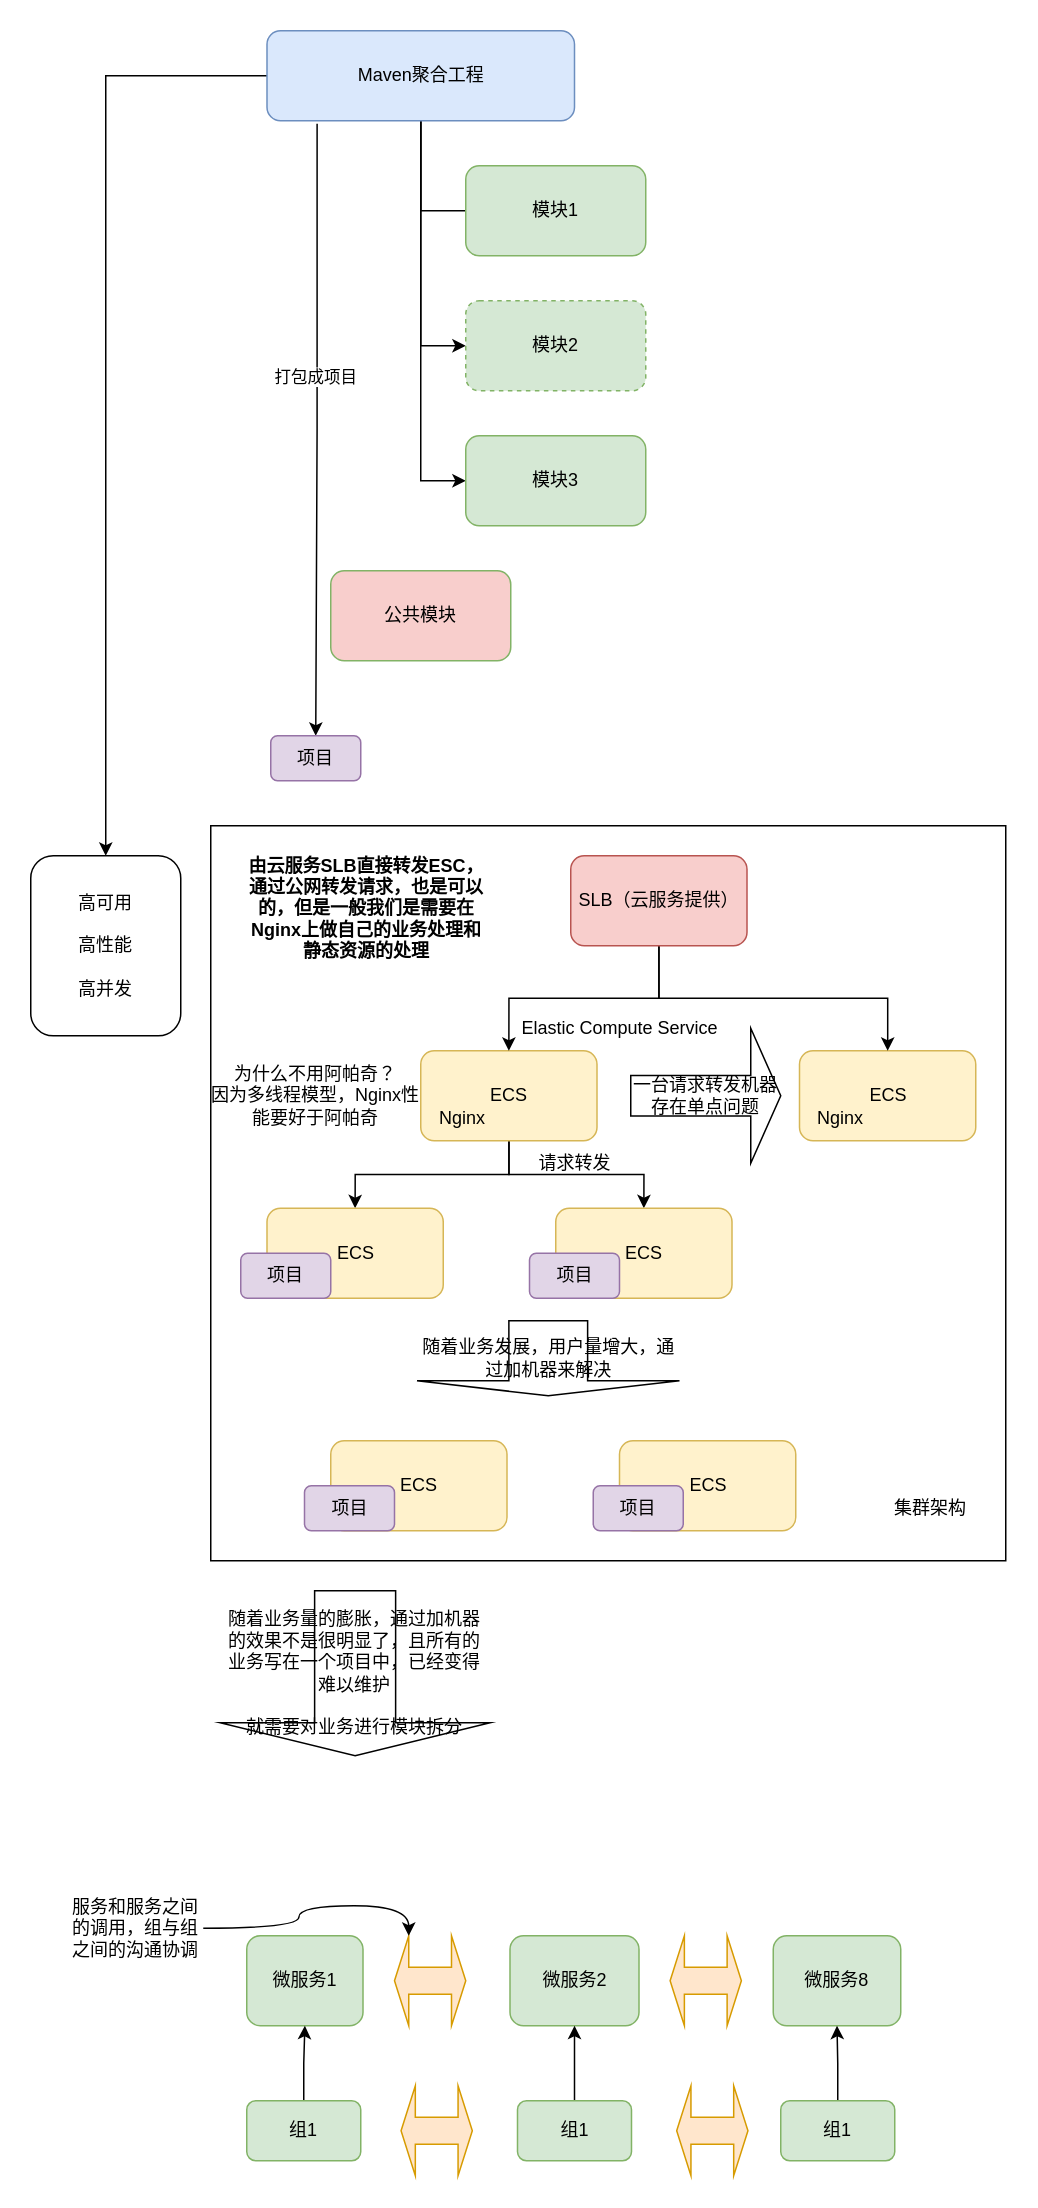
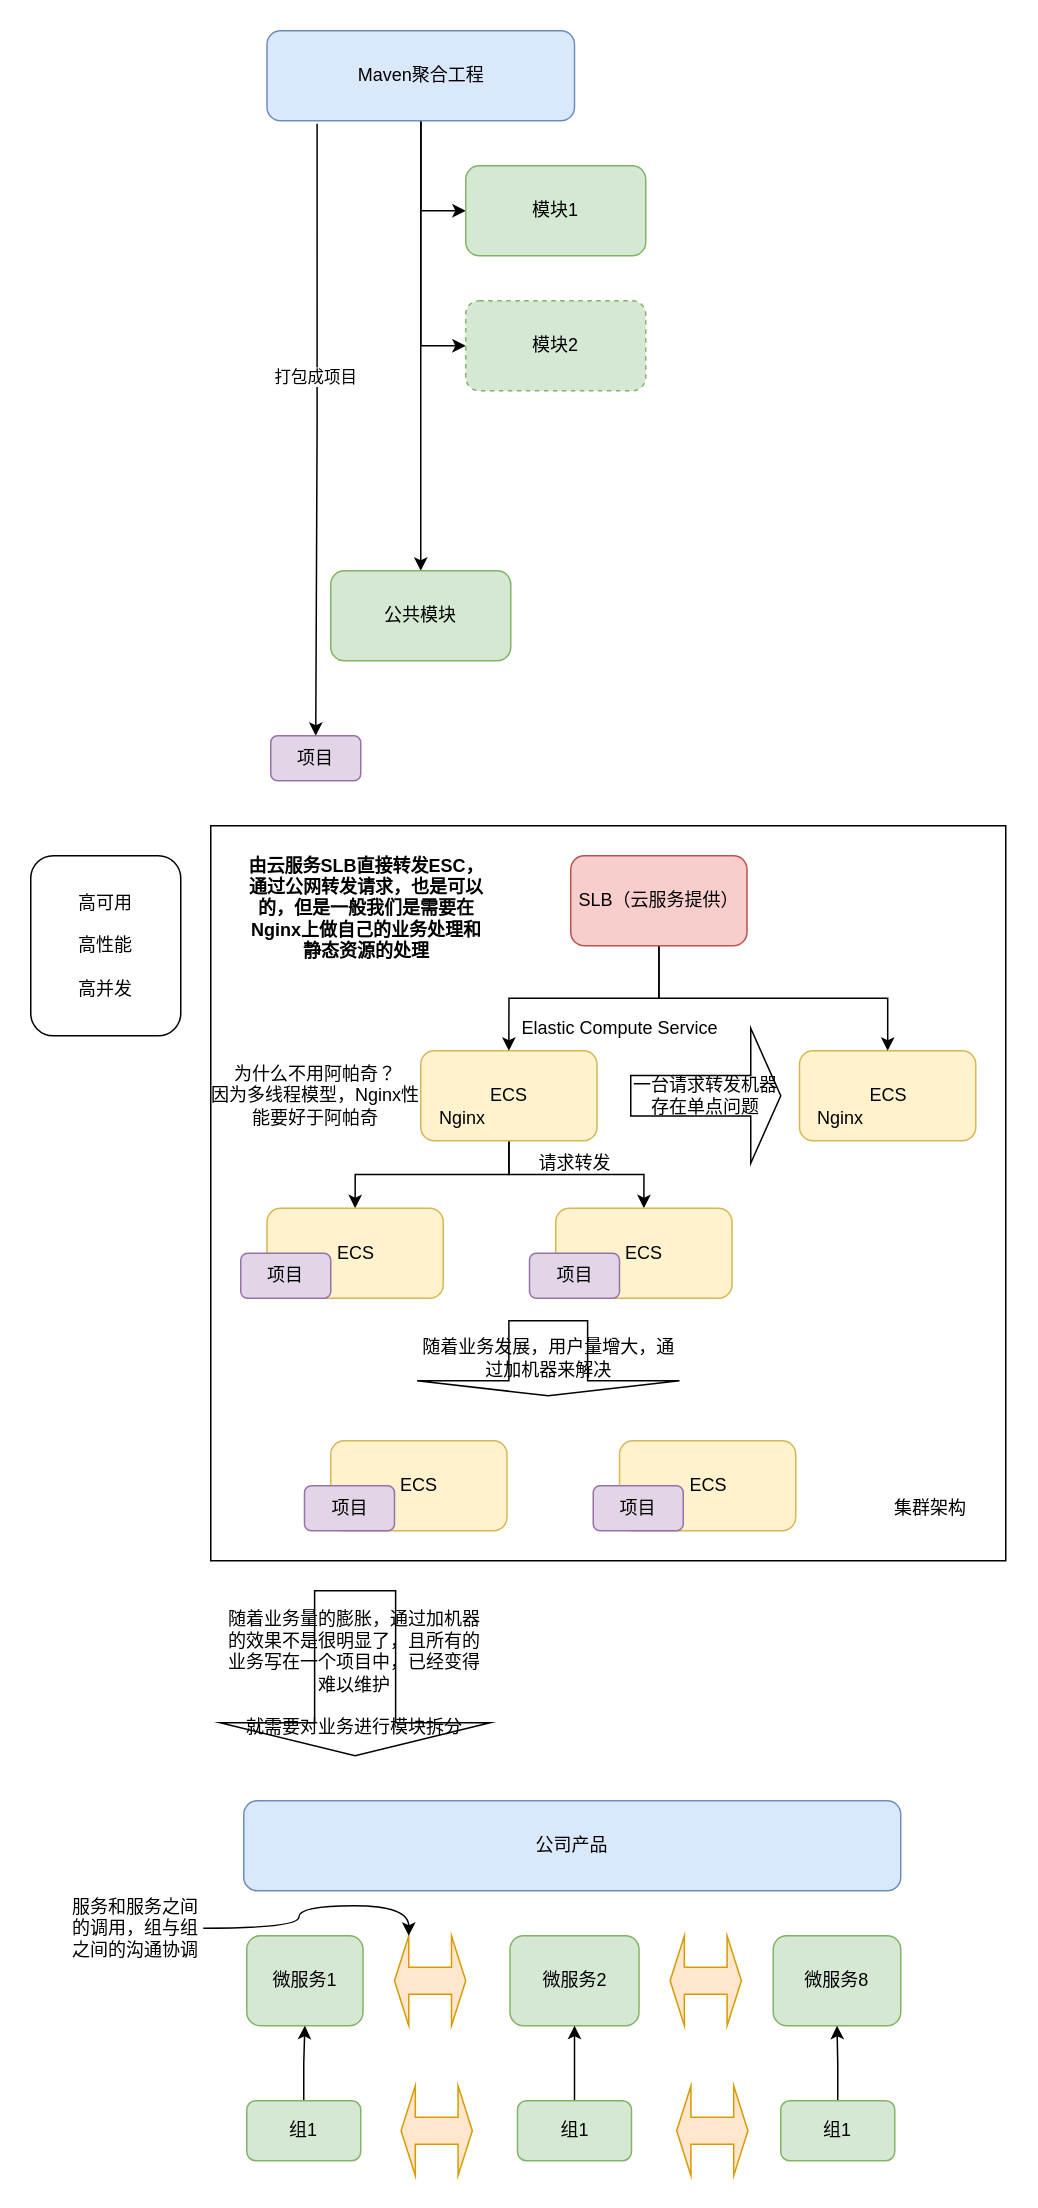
  <mxCell id="0" />
  <mxCell id="1" parent="0" />
  <mxCell id="2" value="" style="rounded=0;whiteSpace=wrap;html=1;" vertex="1" parent="1"><mxGeometry x="140" y="550" width="530" height="490" as="geometry" /></mxCell>
- <mxCell id="3" style="edgeStyle=orthogonalEdgeStyle;rounded=0;orthogonalLoop=1;jettySize=auto;html=1;entryX=0;entryY=0.5;entryDx=0;entryDy=0;endArrow=none;" edge="1" parent="1" source="9" target="10"><mxGeometry relative="1" as="geometry" /></mxCell>
+ <mxCell id="3" style="edgeStyle=orthogonalEdgeStyle;rounded=0;orthogonalLoop=1;jettySize=auto;html=1;entryX=0;entryY=0.5;entryDx=0;entryDy=0;" edge="1" parent="1" source="9" target="10"><mxGeometry relative="1" as="geometry" /></mxCell>
  <mxCell id="4" style="edgeStyle=orthogonalEdgeStyle;rounded=0;orthogonalLoop=1;jettySize=auto;html=1;entryX=0;entryY=0.5;entryDx=0;entryDy=0;" edge="1" parent="1" source="9" target="12"><mxGeometry relative="1" as="geometry" /></mxCell>
- <mxCell id="5" style="edgeStyle=orthogonalEdgeStyle;rounded=0;orthogonalLoop=1;jettySize=auto;html=1;entryX=0;entryY=0.5;entryDx=0;entryDy=0;" edge="1" parent="1" source="9" target="11"><mxGeometry relative="1" as="geometry" /></mxCell>
- <mxCell id="6" style="edgeStyle=orthogonalEdgeStyle;rounded=0;orthogonalLoop=1;jettySize=auto;html=1;" edge="1" parent="1" source="9" target="31"><mxGeometry relative="1" as="geometry" /></mxCell>
+ <mxCell id="6" style="edgeStyle=orthogonalEdgeStyle;rounded=0;orthogonalLoop=1;jettySize=auto;html=1;" edge="1" parent="1" source="9" target="13"><mxGeometry relative="1" as="geometry" /></mxCell>
  <mxCell id="7" style="edgeStyle=orthogonalEdgeStyle;rounded=0;orthogonalLoop=1;jettySize=auto;html=1;exitX=0.163;exitY=1.033;exitDx=0;exitDy=0;exitPerimeter=0;" edge="1" parent="1" source="9" target="14"><mxGeometry relative="1" as="geometry" /></mxCell>
  <mxCell id="8" value="打包成项目" style="edgeLabel;html=1;align=center;verticalAlign=middle;resizable=0;points=[];" vertex="1" connectable="0" parent="7"><mxGeometry x="-0.173" y="-1" relative="1" as="geometry"><mxPoint as="offset" /></mxGeometry></mxCell>
  <mxCell id="9" value="Maven聚合工程" style="rounded=1;whiteSpace=wrap;html=1;fillColor=#dae8fc;strokeColor=#6c8ebf;" vertex="1" parent="1"><mxGeometry x="177.5" y="20" width="205" height="60" as="geometry" /></mxCell>
  <mxCell id="10" value="模块1" style="rounded=1;whiteSpace=wrap;html=1;fillColor=#d5e8d4;strokeColor=#82b366;" vertex="1" parent="1"><mxGeometry x="310" y="110" width="120" height="60" as="geometry" /></mxCell>
- <mxCell id="11" value="模块3" style="rounded=1;whiteSpace=wrap;html=1;fillColor=#d5e8d4;strokeColor=#82b366;" vertex="1" parent="1"><mxGeometry x="310" y="290" width="120" height="60" as="geometry" /></mxCell>
  <mxCell id="12" value="模块2" style="rounded=1;whiteSpace=wrap;html=1;fillColor=#d5e8d4;strokeColor=#82b366;dashed=1;" vertex="1" parent="1"><mxGeometry x="310" y="200" width="120" height="60" as="geometry" /></mxCell>
- <mxCell id="13" value="公共模块" style="rounded=1;whiteSpace=wrap;html=1;fillColor=#f8cecc;strokeColor=#82b366;" vertex="1" parent="1"><mxGeometry x="220" y="380" width="120" height="60" as="geometry" /></mxCell>
+ <mxCell id="13" value="公共模块" style="rounded=1;whiteSpace=wrap;html=1;fillColor=#d5e8d4;strokeColor=#82b366;" vertex="1" parent="1"><mxGeometry x="220" y="380" width="120" height="60" as="geometry" /></mxCell>
  <mxCell id="14" value="项目" style="rounded=1;whiteSpace=wrap;html=1;fillColor=#e1d5e7;strokeColor=#9673a6;" vertex="1" parent="1"><mxGeometry x="180" y="490" width="60" height="30" as="geometry" /></mxCell>
  <mxCell id="15" style="edgeStyle=orthogonalEdgeStyle;rounded=0;orthogonalLoop=1;jettySize=auto;html=1;entryX=0.5;entryY=0;entryDx=0;entryDy=0;" edge="1" parent="1" source="17" target="22"><mxGeometry relative="1" as="geometry" /></mxCell>
  <mxCell id="16" style="edgeStyle=orthogonalEdgeStyle;rounded=0;orthogonalLoop=1;jettySize=auto;html=1;entryX=0.5;entryY=0;entryDx=0;entryDy=0;" edge="1" parent="1" source="17" target="21"><mxGeometry relative="1" as="geometry" /></mxCell>
  <mxCell id="17" value="ECS" style="rounded=1;whiteSpace=wrap;html=1;fillColor=#fff2cc;strokeColor=#d6b656;" vertex="1" parent="1"><mxGeometry x="280" y="700" width="117.5" height="60" as="geometry" /></mxCell>
  <mxCell id="18" value="Elastic Compute Service" style="text;html=1;strokeColor=none;fillColor=none;align=center;verticalAlign=middle;whiteSpace=wrap;rounded=0;" vertex="1" parent="1"><mxGeometry x="337.5" y="670" width="150" height="30" as="geometry" /></mxCell>
  <mxCell id="19" value="Nginx" style="text;html=1;strokeColor=none;fillColor=none;align=center;verticalAlign=middle;whiteSpace=wrap;rounded=0;" vertex="1" parent="1"><mxGeometry x="277.5" y="730" width="60" height="30" as="geometry" /></mxCell>
  <mxCell id="20" value="为什么不用阿帕奇？&lt;br&gt;因为多线程模型，Nginx性能要好于阿帕奇" style="text;html=1;strokeColor=none;fillColor=none;align=center;verticalAlign=middle;whiteSpace=wrap;rounded=0;" vertex="1" parent="1"><mxGeometry x="135" y="710" width="150" height="40" as="geometry" /></mxCell>
  <mxCell id="21" value="ECS" style="rounded=1;whiteSpace=wrap;html=1;fillColor=#fff2cc;strokeColor=#d6b656;" vertex="1" parent="1"><mxGeometry x="370" y="805" width="117.5" height="60" as="geometry" /></mxCell>
  <mxCell id="22" value="ECS" style="rounded=1;whiteSpace=wrap;html=1;fillColor=#fff2cc;strokeColor=#d6b656;" vertex="1" parent="1"><mxGeometry x="177.5" y="805" width="117.5" height="60" as="geometry" /></mxCell>
  <mxCell id="23" value="ECS" style="rounded=1;whiteSpace=wrap;html=1;fillColor=#fff2cc;strokeColor=#d6b656;" vertex="1" parent="1"><mxGeometry x="532.5" y="700" width="117.5" height="60" as="geometry" /></mxCell>
  <mxCell id="24" value="Nginx" style="text;html=1;strokeColor=none;fillColor=none;align=center;verticalAlign=middle;whiteSpace=wrap;rounded=0;" vertex="1" parent="1"><mxGeometry x="530" y="730" width="60" height="30" as="geometry" /></mxCell>
  <mxCell id="25" style="edgeStyle=orthogonalEdgeStyle;rounded=0;orthogonalLoop=1;jettySize=auto;html=1;entryX=0.5;entryY=0;entryDx=0;entryDy=0;" edge="1" parent="1" source="27" target="17"><mxGeometry relative="1" as="geometry" /></mxCell>
  <mxCell id="26" style="edgeStyle=orthogonalEdgeStyle;rounded=0;orthogonalLoop=1;jettySize=auto;html=1;exitX=0.5;exitY=1;exitDx=0;exitDy=0;" edge="1" parent="1" source="27" target="23"><mxGeometry relative="1" as="geometry" /></mxCell>
  <mxCell id="27" value="SLB（云服务提供）" style="rounded=1;whiteSpace=wrap;html=1;fillColor=#f8cecc;strokeColor=#b85450;" vertex="1" parent="1"><mxGeometry x="380" y="570" width="117.5" height="60" as="geometry" /></mxCell>
  <mxCell id="28" value="请求转发" style="text;html=1;strokeColor=none;fillColor=none;align=center;verticalAlign=middle;whiteSpace=wrap;rounded=0;" vertex="1" parent="1"><mxGeometry x="352.5" y="760" width="60" height="30" as="geometry" /></mxCell>
  <mxCell id="29" value="项目" style="rounded=1;whiteSpace=wrap;html=1;fillColor=#e1d5e7;strokeColor=#9673a6;" vertex="1" parent="1"><mxGeometry x="160" y="835" width="60" height="30" as="geometry" /></mxCell>
  <mxCell id="30" value="项目" style="rounded=1;whiteSpace=wrap;html=1;fillColor=#e1d5e7;strokeColor=#9673a6;" vertex="1" parent="1"><mxGeometry x="352.5" y="835" width="60" height="30" as="geometry" /></mxCell>
  <mxCell id="31" value="高可用&lt;br&gt;&lt;br&gt;高性能&lt;br&gt;&lt;br&gt;高并发&lt;br&gt;" style="rounded=1;whiteSpace=wrap;html=1;" vertex="1" parent="1"><mxGeometry x="20" y="570" width="100" height="120" as="geometry" /></mxCell>
  <mxCell id="32" value="一台请求转发机器存在单点问题" style="shape=singleArrow;whiteSpace=wrap;html=1;" vertex="1" parent="1"><mxGeometry x="420" y="685" width="100" height="90" as="geometry" /></mxCell>
  <mxCell id="33" value="&lt;b&gt;由云服务SLB直接转发ESC，通过公网转发请求，也是可以的，但是一般我们是需要在Nginx上做自己的业务处理和静态资源的处理&lt;/b&gt;" style="text;html=1;strokeColor=none;fillColor=none;align=center;verticalAlign=middle;whiteSpace=wrap;rounded=0;" vertex="1" parent="1"><mxGeometry x="164" y="550" width="160" height="110" as="geometry" /></mxCell>
  <mxCell id="34" value="集群架构" style="text;html=1;strokeColor=none;fillColor=none;align=center;verticalAlign=middle;whiteSpace=wrap;rounded=0;" vertex="1" parent="1"><mxGeometry x="590" y="990" width="60" height="30" as="geometry" /></mxCell>
  <mxCell id="35" value="随着业务发展，用户量增大，通过加机器来解决" style="shape=singleArrow;direction=south;whiteSpace=wrap;html=1;" vertex="1" parent="1"><mxGeometry x="277.5" y="880" width="175" height="50" as="geometry" /></mxCell>
  <mxCell id="36" value="ECS" style="rounded=1;whiteSpace=wrap;html=1;fillColor=#fff2cc;strokeColor=#d6b656;" vertex="1" parent="1"><mxGeometry x="412.5" y="960" width="117.5" height="60" as="geometry" /></mxCell>
  <mxCell id="37" value="ECS" style="rounded=1;whiteSpace=wrap;html=1;fillColor=#fff2cc;strokeColor=#d6b656;" vertex="1" parent="1"><mxGeometry x="220" y="960" width="117.5" height="60" as="geometry" /></mxCell>
  <mxCell id="38" value="项目" style="rounded=1;whiteSpace=wrap;html=1;fillColor=#e1d5e7;strokeColor=#9673a6;" vertex="1" parent="1"><mxGeometry x="202.5" y="990" width="60" height="30" as="geometry" /></mxCell>
  <mxCell id="39" value="项目" style="rounded=1;whiteSpace=wrap;html=1;fillColor=#e1d5e7;strokeColor=#9673a6;" vertex="1" parent="1"><mxGeometry x="395" y="990" width="60" height="30" as="geometry" /></mxCell>
  <mxCell id="40" value="随着业务量的膨胀，通过加机器的效果不是很明显了，且所有的业务写在一个项目中，已经变得难以维护&lt;br&gt;&lt;br&gt;就需要对业务进行模块拆分" style="shape=singleArrow;direction=south;whiteSpace=wrap;html=1;" vertex="1" parent="1"><mxGeometry x="146.25" y="1060" width="180" height="110" as="geometry" /></mxCell>
+ <mxCell id="41" value="公司产品" style="rounded=1;whiteSpace=wrap;html=1;fillColor=#dae8fc;strokeColor=#6c8ebf;" vertex="1" parent="1"><mxGeometry x="162" y="1200" width="438" height="60" as="geometry" /></mxCell>
  <mxCell id="42" value="微服务1" style="rounded=1;whiteSpace=wrap;html=1;fillColor=#d5e8d4;strokeColor=#82b366;" vertex="1" parent="1"><mxGeometry x="164" y="1290" width="77.5" height="60" as="geometry" /></mxCell>
  <mxCell id="43" value="微服务8" style="rounded=1;whiteSpace=wrap;html=1;fillColor=#d5e8d4;strokeColor=#82b366;" vertex="1" parent="1"><mxGeometry x="515" y="1290" width="85" height="60" as="geometry" /></mxCell>
  <mxCell id="44" value="微服务2" style="rounded=1;whiteSpace=wrap;html=1;fillColor=#d5e8d4;strokeColor=#82b366;" vertex="1" parent="1"><mxGeometry x="339.5" y="1290" width="86" height="60" as="geometry" /></mxCell>
  <mxCell id="45" value="" style="shape=doubleArrow;whiteSpace=wrap;html=1;fillColor=#ffe6cc;strokeColor=#d79b00;" vertex="1" parent="1"><mxGeometry x="262.5" y="1290" width="47.5" height="60" as="geometry" /></mxCell>
  <mxCell id="46" value="" style="shape=doubleArrow;whiteSpace=wrap;html=1;fillColor=#ffe6cc;strokeColor=#d79b00;" vertex="1" parent="1"><mxGeometry x="446.25" y="1290" width="47.5" height="60" as="geometry" /></mxCell>
  <mxCell id="47" style="edgeStyle=orthogonalEdgeStyle;rounded=0;orthogonalLoop=1;jettySize=auto;html=1;entryX=0.5;entryY=1;entryDx=0;entryDy=0;" edge="1" parent="1" source="48" target="42"><mxGeometry relative="1" as="geometry" /></mxCell>
  <mxCell id="48" value="组1" style="rounded=1;whiteSpace=wrap;html=1;fillColor=#d5e8d4;strokeColor=#82b366;" vertex="1" parent="1"><mxGeometry x="164" y="1400" width="76" height="40" as="geometry" /></mxCell>
  <mxCell id="49" style="edgeStyle=orthogonalEdgeStyle;rounded=0;orthogonalLoop=1;jettySize=auto;html=1;entryX=0.5;entryY=1;entryDx=0;entryDy=0;" edge="1" parent="1" source="50" target="43"><mxGeometry relative="1" as="geometry" /></mxCell>
  <mxCell id="50" value="组1" style="rounded=1;whiteSpace=wrap;html=1;fillColor=#d5e8d4;strokeColor=#82b366;" vertex="1" parent="1"><mxGeometry x="520" y="1400" width="76" height="40" as="geometry" /></mxCell>
  <mxCell id="51" style="edgeStyle=orthogonalEdgeStyle;rounded=0;orthogonalLoop=1;jettySize=auto;html=1;" edge="1" parent="1" source="52" target="44"><mxGeometry relative="1" as="geometry" /></mxCell>
  <mxCell id="52" value="组1" style="rounded=1;whiteSpace=wrap;html=1;fillColor=#d5e8d4;strokeColor=#82b366;" vertex="1" parent="1"><mxGeometry x="344.5" y="1400" width="76" height="40" as="geometry" /></mxCell>
  <mxCell id="53" value="" style="shape=doubleArrow;whiteSpace=wrap;html=1;fillColor=#ffe6cc;strokeColor=#d79b00;" vertex="1" parent="1"><mxGeometry x="266.88" y="1390" width="47.5" height="60" as="geometry" /></mxCell>
  <mxCell id="54" value="" style="shape=doubleArrow;whiteSpace=wrap;html=1;fillColor=#ffe6cc;strokeColor=#d79b00;" vertex="1" parent="1"><mxGeometry x="450.63" y="1390" width="47.5" height="60" as="geometry" /></mxCell>
  <mxCell id="55" style="edgeStyle=orthogonalEdgeStyle;curved=1;rounded=0;orthogonalLoop=1;jettySize=auto;html=1;entryX=0;entryY=0;entryDx=9.5;entryDy=0;entryPerimeter=0;" edge="1" parent="1" source="56" target="45"><mxGeometry relative="1" as="geometry" /></mxCell>
  <mxCell id="56" value="服务和服务之间的调用，组与组之间的沟通协调" style="text;html=1;strokeColor=none;fillColor=none;align=center;verticalAlign=middle;whiteSpace=wrap;rounded=0;" vertex="1" parent="1"><mxGeometry x="45" y="1250" width="90" height="70" as="geometry" /></mxCell>
